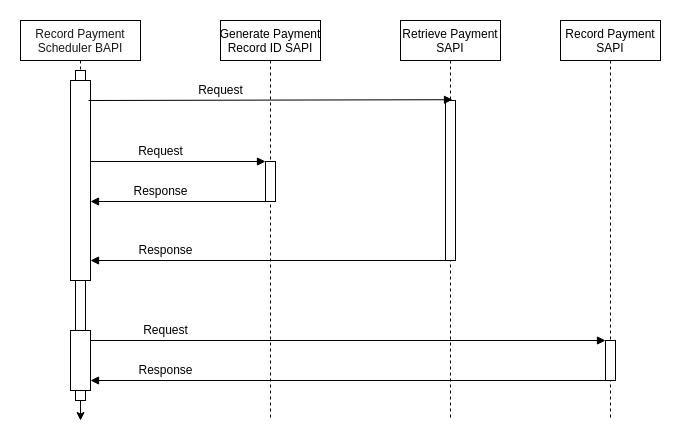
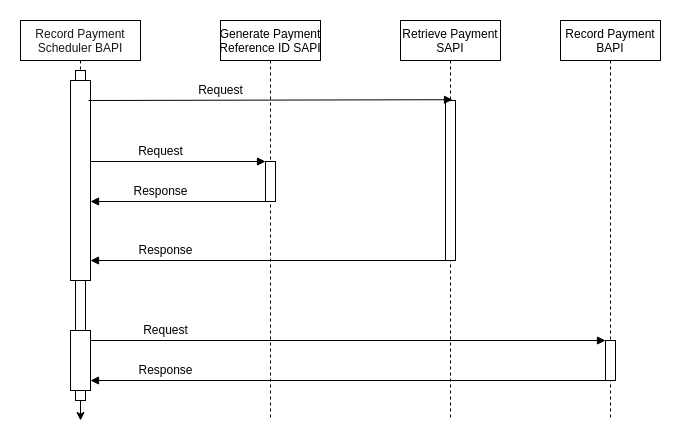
  <mxCell id="0" />
  <mxCell id="1" parent="0" />
  <mxCell id="2" value="Record Payment &#10;Scheduler BAPI " style="shape=umlLifeline;perimeter=lifelinePerimeter;container=1;collapsible=0;recursiveResize=0;rounded=0;shadow=0;strokeWidth=1;textOpacity=90;spacing=0;" vertex="1" parent="1"><mxGeometry x="20" y="20" width="120" height="380" as="geometry" /></mxCell>
  <mxCell id="3" value="" style="points=[];perimeter=orthogonalPerimeter;rounded=0;shadow=0;strokeWidth=1;" vertex="1" parent="2"><mxGeometry x="90" y="120" as="geometry" /></mxCell>
  <mxCell id="4" value="" style="points=[];perimeter=orthogonalPerimeter;rounded=0;shadow=0;strokeWidth=1;" vertex="1" parent="2"><mxGeometry x="55" y="50" width="10" height="330" as="geometry" /></mxCell>
  <mxCell id="5" value="" style="points=[];perimeter=orthogonalPerimeter;rounded=0;shadow=0;strokeWidth=1;" vertex="1" parent="2"><mxGeometry x="50" y="60" width="20" height="200" as="geometry" /></mxCell>
- <mxCell id="6" value="Generate Payment &#10;Record ID SAPI" style="shape=umlLifeline;perimeter=lifelinePerimeter;container=1;collapsible=0;recursiveResize=0;rounded=0;shadow=0;strokeWidth=1;" vertex="1" parent="1"><mxGeometry x="220" y="20" width="100" height="400" as="geometry" /></mxCell>
+ <mxCell id="6" value="Generate Payment &#10;Reference ID SAPI" style="shape=umlLifeline;perimeter=lifelinePerimeter;container=1;collapsible=0;recursiveResize=0;rounded=0;shadow=0;strokeWidth=1;" vertex="1" parent="1"><mxGeometry x="220" y="20" width="100" height="400" as="geometry" /></mxCell>
  <mxCell id="7" value="" style="points=[];perimeter=orthogonalPerimeter;rounded=0;shadow=0;strokeWidth=1;" vertex="1" parent="6"><mxGeometry x="45" y="141" width="10" height="40" as="geometry" /></mxCell>
  <mxCell id="8" value="" style="verticalAlign=bottom;endArrow=block;entryX=0;entryY=0;shadow=0;strokeWidth=1;" edge="1" parent="1" target="7"><mxGeometry relative="1" as="geometry"><mxPoint x="90" y="161" as="sourcePoint" /></mxGeometry></mxCell>
  <mxCell id="9" value="" style="verticalAlign=bottom;endArrow=block;shadow=0;strokeWidth=1;" edge="1" parent="1" source="7"><mxGeometry relative="1" as="geometry"><mxPoint x="160" y="201" as="sourcePoint" /><mxPoint x="90" y="201" as="targetPoint" /></mxGeometry></mxCell>
  <mxCell id="10" value="Request" style="text;html=1;align=center;verticalAlign=middle;resizable=0;points=[];autosize=1;" vertex="1" parent="1"><mxGeometry x="130" y="141" width="60" height="20" as="geometry" /></mxCell>
  <mxCell id="11" value="Response" style="text;html=1;align=center;verticalAlign=middle;resizable=0;points=[];autosize=1;" vertex="1" parent="1"><mxGeometry x="125" y="181" width="70" height="20" as="geometry" /></mxCell>
  <mxCell id="12" value="Response" style="text;html=1;align=center;verticalAlign=middle;resizable=0;points=[];autosize=1;" vertex="1" parent="1"><mxGeometry x="130" y="240" width="70" height="20" as="geometry" /></mxCell>
  <mxCell id="13" value="" style="verticalAlign=bottom;endArrow=block;shadow=0;strokeWidth=1;exitX=0;exitY=1;exitDx=0;exitDy=0;exitPerimeter=0;" edge="1" parent="1" source="16"><mxGeometry relative="1" as="geometry"><mxPoint x="270" y="260" as="sourcePoint" /><mxPoint x="90" y="260" as="targetPoint" /></mxGeometry></mxCell>
  <mxCell id="14" value="Request" style="text;html=1;align=center;verticalAlign=middle;resizable=0;points=[];autosize=1;" vertex="1" parent="1"><mxGeometry x="190" y="80" width="60" height="20" as="geometry" /></mxCell>
  <mxCell id="15" value="Retrieve Payment &#10;SAPI" style="shape=umlLifeline;perimeter=lifelinePerimeter;container=1;collapsible=0;recursiveResize=0;rounded=0;shadow=0;strokeWidth=1;" vertex="1" parent="1"><mxGeometry x="400" y="20" width="100" height="400" as="geometry" /></mxCell>
  <mxCell id="16" value="" style="points=[];perimeter=orthogonalPerimeter;rounded=0;shadow=0;strokeWidth=1;" vertex="1" parent="15"><mxGeometry x="45" y="80" width="10" height="160" as="geometry" /></mxCell>
- <mxCell id="17" value="Record Payment &#10;SAPI" style="shape=umlLifeline;perimeter=lifelinePerimeter;container=1;collapsible=0;recursiveResize=0;rounded=0;shadow=0;strokeWidth=1;" vertex="1" parent="1"><mxGeometry x="560" y="20" width="100" height="400" as="geometry" /></mxCell>
+ <mxCell id="17" value="Record Payment &#10;BAPI" style="shape=umlLifeline;perimeter=lifelinePerimeter;container=1;collapsible=0;recursiveResize=0;rounded=0;shadow=0;strokeWidth=1;" vertex="1" parent="1"><mxGeometry x="560" y="20" width="100" height="400" as="geometry" /></mxCell>
  <mxCell id="18" value="" style="points=[];perimeter=orthogonalPerimeter;rounded=0;shadow=0;strokeWidth=1;" vertex="1" parent="17"><mxGeometry x="45" y="320" width="10" height="40" as="geometry" /></mxCell>
  <mxCell id="19" style="edgeStyle=orthogonalEdgeStyle;rounded=0;orthogonalLoop=1;jettySize=auto;html=1;" edge="1" parent="1" source="4"><mxGeometry relative="1" as="geometry"><mxPoint x="80" y="420" as="targetPoint" /></mxGeometry></mxCell>
  <mxCell id="20" value="" style="verticalAlign=bottom;endArrow=block;entryX=0;entryY=0;shadow=0;strokeWidth=1;entryDx=0;entryDy=0;entryPerimeter=0;" edge="1" parent="1" source="24" target="18"><mxGeometry relative="1" as="geometry"><mxPoint x="110" y="340" as="sourcePoint" /><mxPoint x="444" y="339" as="targetPoint" /></mxGeometry></mxCell>
  <mxCell id="21" value="Response" style="text;html=1;align=center;verticalAlign=middle;resizable=0;points=[];autosize=1;" vertex="1" parent="1"><mxGeometry x="130" y="360" width="70" height="20" as="geometry" /></mxCell>
  <mxCell id="22" value="" style="verticalAlign=bottom;endArrow=block;shadow=0;strokeWidth=1;exitX=0.5;exitY=1;exitDx=0;exitDy=0;exitPerimeter=0;" edge="1" parent="1" target="24" source="18"><mxGeometry relative="1" as="geometry"><mxPoint x="445" y="380" as="sourcePoint" /><mxPoint x="110" y="380" as="targetPoint" /></mxGeometry></mxCell>
  <mxCell id="23" value="Request" style="text;html=1;align=center;verticalAlign=middle;resizable=0;points=[];autosize=1;" vertex="1" parent="1"><mxGeometry x="135" y="320" width="60" height="20" as="geometry" /></mxCell>
  <mxCell id="24" value="" style="points=[];perimeter=orthogonalPerimeter;rounded=0;shadow=0;strokeWidth=1;" vertex="1" parent="1"><mxGeometry x="70" y="330" width="20" height="60" as="geometry" /></mxCell>
  <mxCell id="25" value="" style="verticalAlign=bottom;endArrow=block;entryX=0.52;entryY=0.198;shadow=0;strokeWidth=1;entryDx=0;entryDy=0;entryPerimeter=0;" edge="1" parent="1" target="15"><mxGeometry relative="1" as="geometry"><mxPoint x="88" y="100" as="sourcePoint" /><mxPoint x="603" y="100" as="targetPoint" /></mxGeometry></mxCell>
